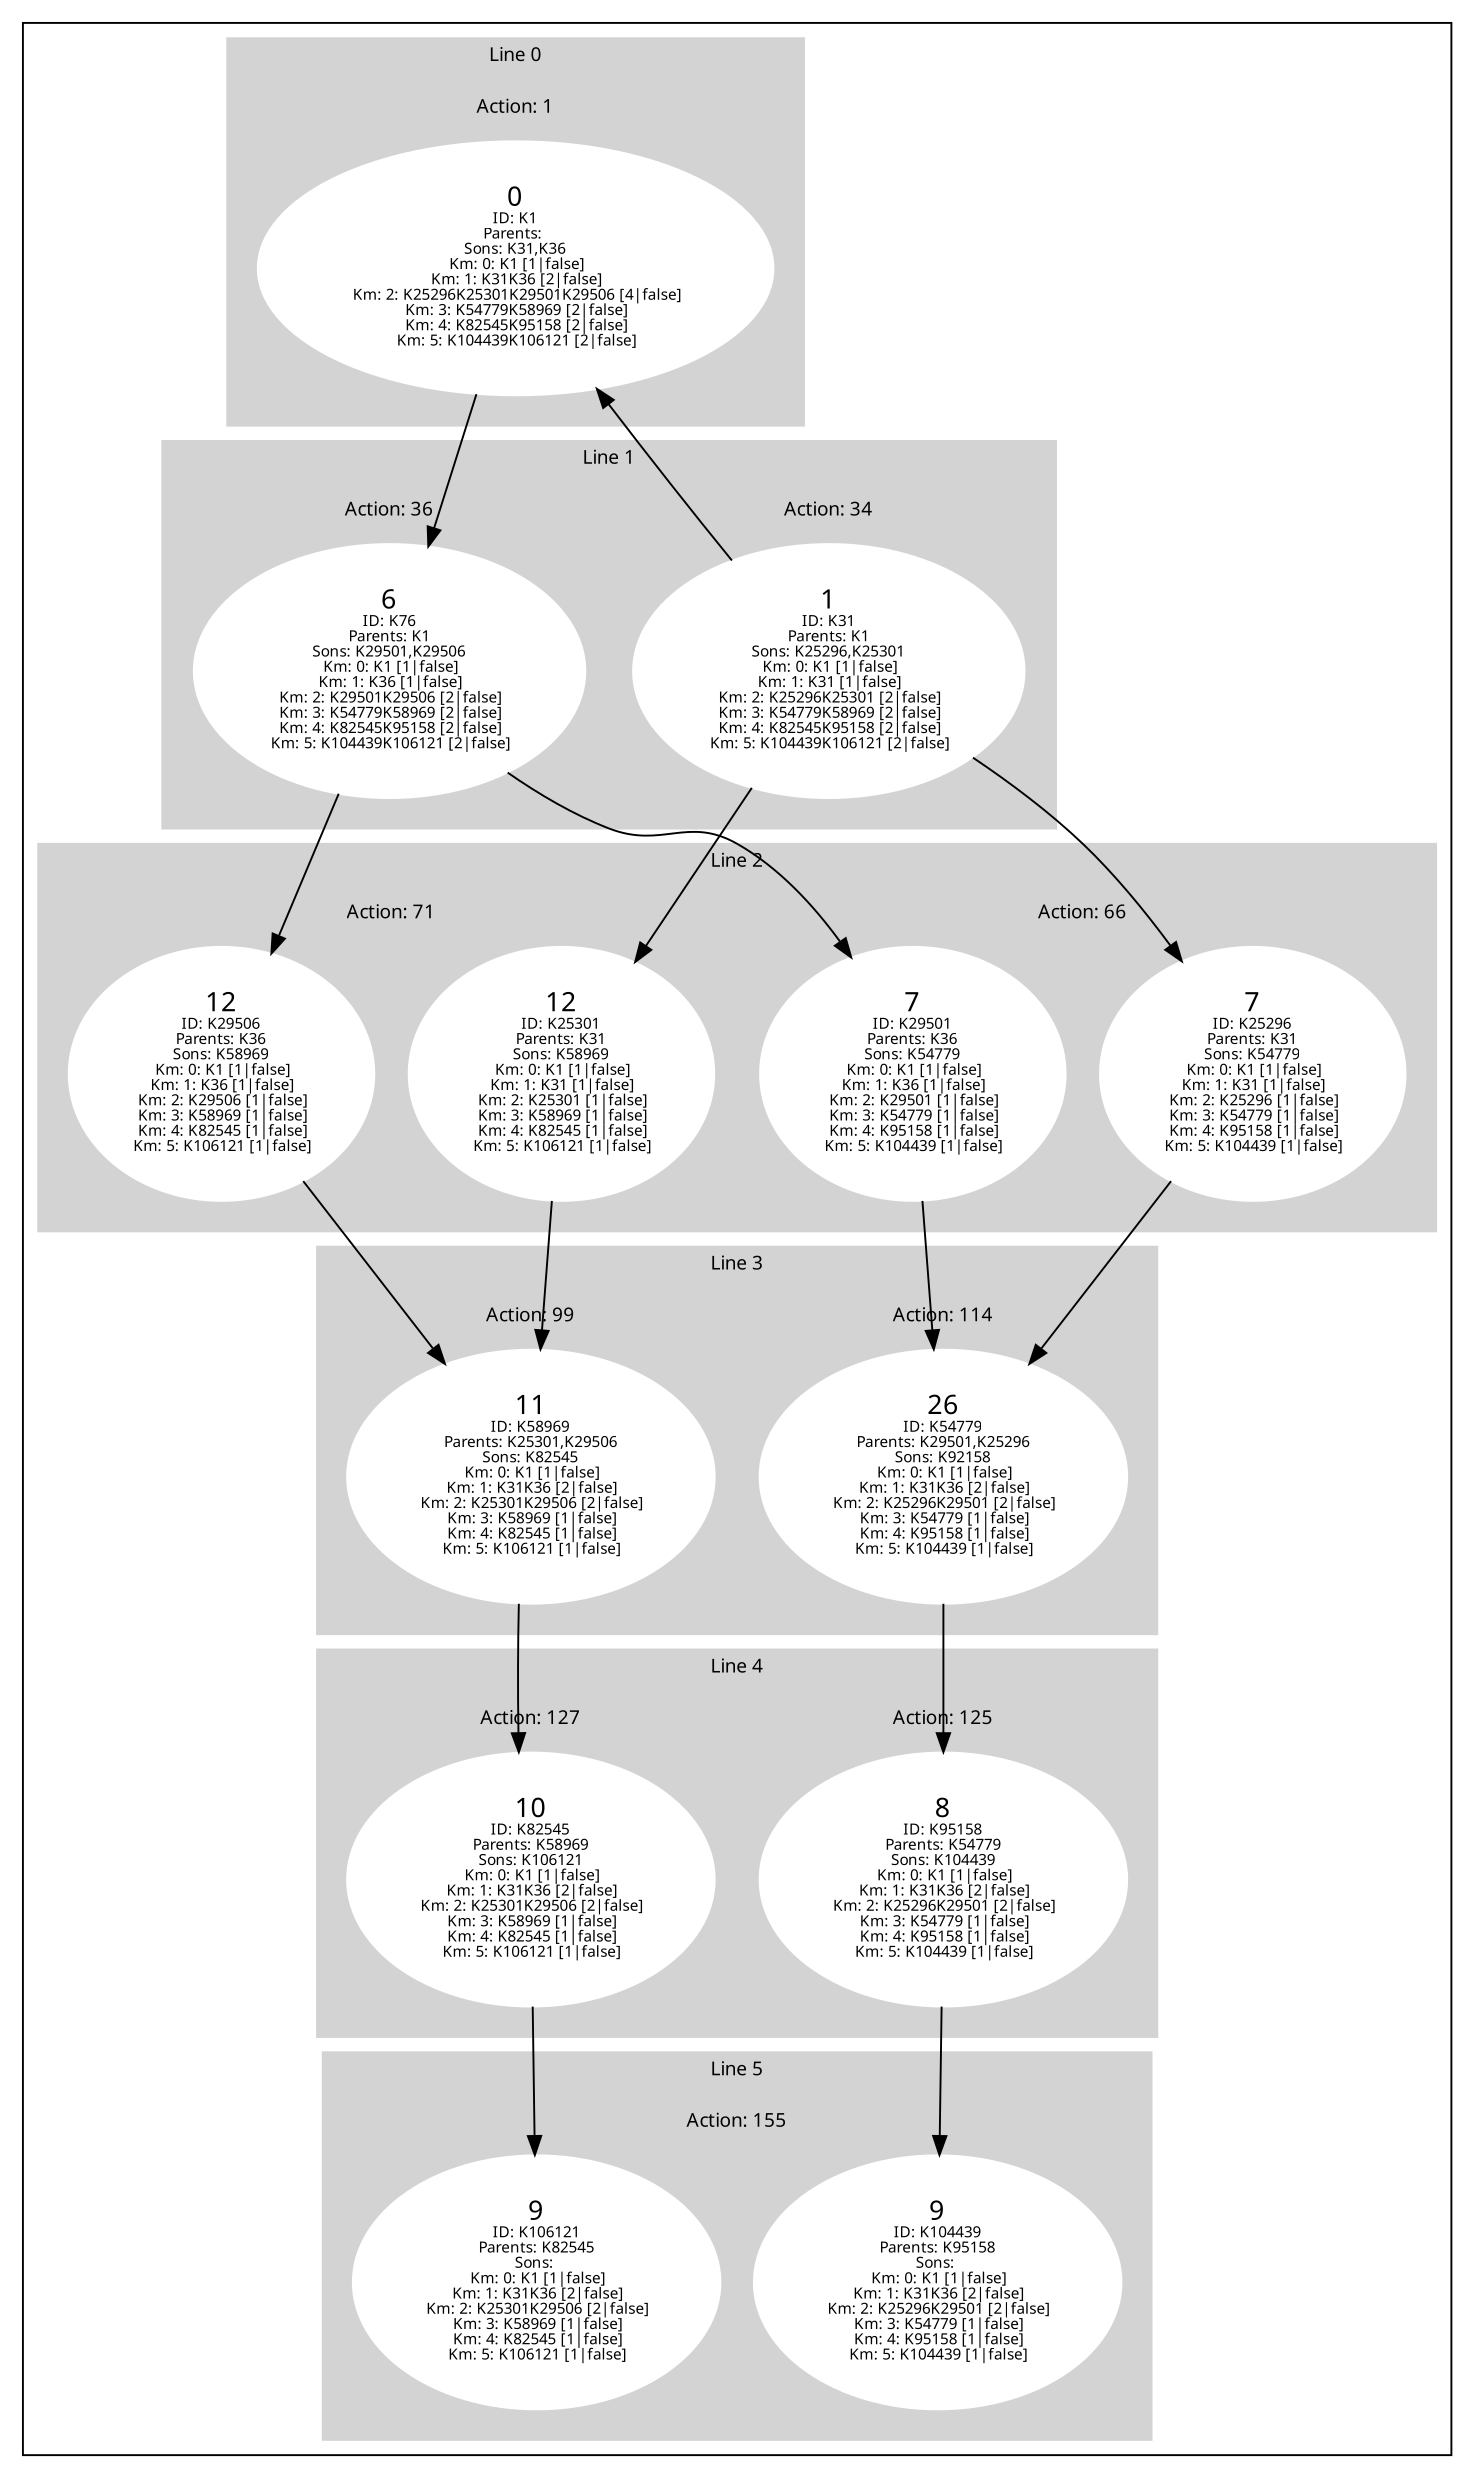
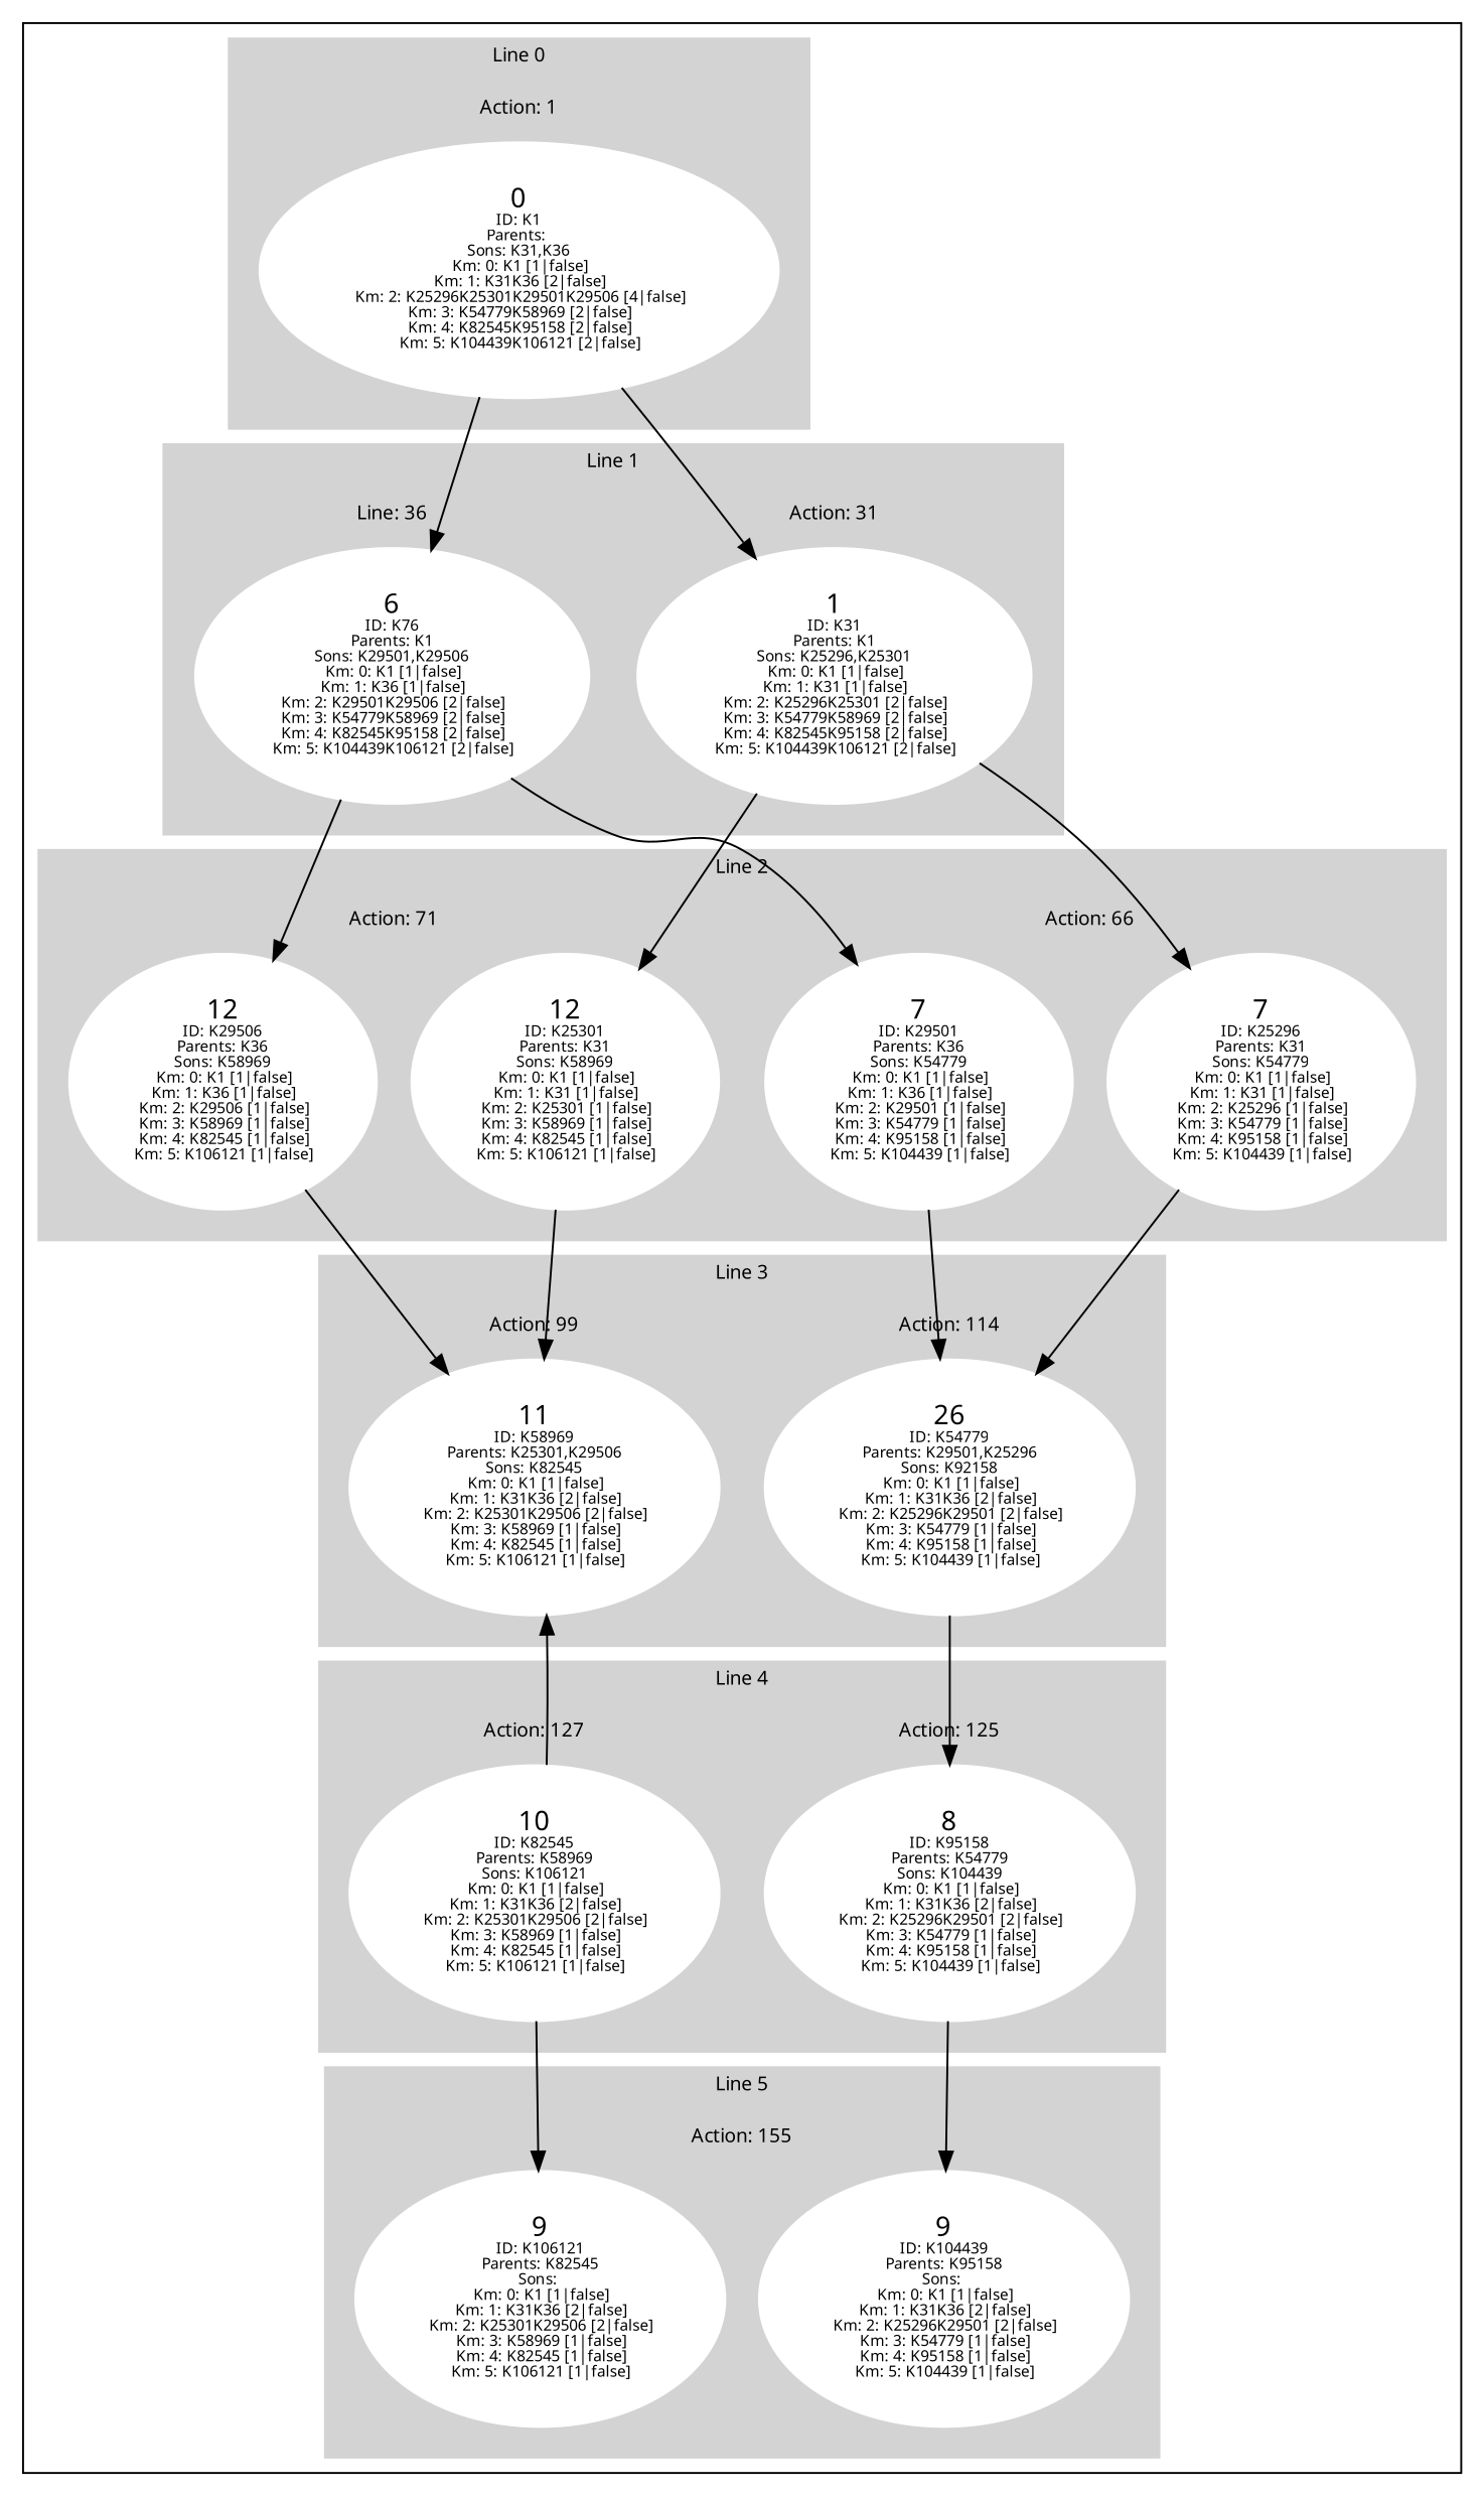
  digraph {
    fontname="Noto Sans"
    node [color=white fontname="Noto Sans" style=filled]
    edge [fontname="Noto Sans"]
    n1 [label=<0<BR /><FONT POINT-SIZE="8">ID: K1</FONT><BR /><FONT POINT-SIZE="8">Parents: </FONT><BR /><FONT POINT-SIZE="8">Sons: K31,K36</FONT><BR /><FONT POINT-SIZE="8"> Km: 0: K1 [1|false]</FONT><BR /><FONT POINT-SIZE="8"> Km: 1: K31K36 [2|false]</FONT><BR /><FONT POINT-SIZE="8"> Km: 2: K25296K25301K29501K29506 [4|false]</FONT><BR /><FONT POINT-SIZE="8"> Km: 3: K54779K58969 [2|false]</FONT><BR /><FONT POINT-SIZE="8"> Km: 4: K82545K95158 [2|false]</FONT><BR /><FONT POINT-SIZE="8"> Km: 5: K104439K106121 [2|false]</FONT>>]
    n2 [label=<8<BR /><FONT POINT-SIZE="8">ID: K95158</FONT><BR /><FONT POINT-SIZE="8">Parents: K54779</FONT><BR /><FONT POINT-SIZE="8">Sons: K104439</FONT><BR /><FONT POINT-SIZE="8"> Km: 0: K1 [1|false]</FONT><BR /><FONT POINT-SIZE="8"> Km: 1: K31K36 [2|false]</FONT><BR /><FONT POINT-SIZE="8"> Km: 2: K25296K29501 [2|false]</FONT><BR /><FONT POINT-SIZE="8"> Km: 3: K54779 [1|false]</FONT><BR /><FONT POINT-SIZE="8"> Km: 4: K95158 [1|false]</FONT><BR /><FONT POINT-SIZE="8"> Km: 5: K104439 [1|false]</FONT>>]
    n3 [label=<10<BR /><FONT POINT-SIZE="8">ID: K82545</FONT><BR /><FONT POINT-SIZE="8">Parents: K58969</FONT><BR /><FONT POINT-SIZE="8">Sons: K106121</FONT><BR /><FONT POINT-SIZE="8"> Km: 0: K1 [1|false]</FONT><BR /><FONT POINT-SIZE="8"> Km: 1: K31K36 [2|false]</FONT><BR /><FONT POINT-SIZE="8"> Km: 2: K25301K29506 [2|false]</FONT><BR /><FONT POINT-SIZE="8"> Km: 3: K58969 [1|false]</FONT><BR /><FONT POINT-SIZE="8"> Km: 4: K82545 [1|false]</FONT><BR /><FONT POINT-SIZE="8"> Km: 5: K106121 [1|false]</FONT>>]
    n4 [label=<7<BR /><FONT POINT-SIZE="8">ID: K29501</FONT><BR /><FONT POINT-SIZE="8">Parents: K36</FONT><BR /><FONT POINT-SIZE="8">Sons: K54779</FONT><BR /><FONT POINT-SIZE="8"> Km: 0: K1 [1|false]</FONT><BR /><FONT POINT-SIZE="8"> Km: 1: K36 [1|false]</FONT><BR /><FONT POINT-SIZE="8"> Km: 2: K29501 [1|false]</FONT><BR /><FONT POINT-SIZE="8"> Km: 3: K54779 [1|false]</FONT><BR /><FONT POINT-SIZE="8"> Km: 4: K95158 [1|false]</FONT><BR /><FONT POINT-SIZE="8"> Km: 5: K104439 [1|false]</FONT>>]
    n5 [label=<7<BR /><FONT POINT-SIZE="8">ID: K25296</FONT><BR /><FONT POINT-SIZE="8">Parents: K31</FONT><BR /><FONT POINT-SIZE="8">Sons: K54779</FONT><BR /><FONT POINT-SIZE="8"> Km: 0: K1 [1|false]</FONT><BR /><FONT POINT-SIZE="8"> Km: 1: K31 [1|false]</FONT><BR /><FONT POINT-SIZE="8"> Km: 2: K25296 [1|false]</FONT><BR /><FONT POINT-SIZE="8"> Km: 3: K54779 [1|false]</FONT><BR /><FONT POINT-SIZE="8"> Km: 4: K95158 [1|false]</FONT><BR /><FONT POINT-SIZE="8"> Km: 5: K104439 [1|false]</FONT>>]
    n6 [label=<12<BR /><FONT POINT-SIZE="8">ID: K25301</FONT><BR /><FONT POINT-SIZE="8">Parents: K31</FONT><BR /><FONT POINT-SIZE="8">Sons: K58969</FONT><BR /><FONT POINT-SIZE="8"> Km: 0: K1 [1|false]</FONT><BR /><FONT POINT-SIZE="8"> Km: 1: K31 [1|false]</FONT><BR /><FONT POINT-SIZE="8"> Km: 2: K25301 [1|false]</FONT><BR /><FONT POINT-SIZE="8"> Km: 3: K58969 [1|false]</FONT><BR /><FONT POINT-SIZE="8"> Km: 4: K82545 [1|false]</FONT><BR /><FONT POINT-SIZE="8"> Km: 5: K106121 [1|false]</FONT>>]
    n7 [label=<12<BR /><FONT POINT-SIZE="8">ID: K29506</FONT><BR /><FONT POINT-SIZE="8">Parents: K36</FONT><BR /><FONT POINT-SIZE="8">Sons: K58969</FONT><BR /><FONT POINT-SIZE="8"> Km: 0: K1 [1|false]</FONT><BR /><FONT POINT-SIZE="8"> Km: 1: K36 [1|false]</FONT><BR /><FONT POINT-SIZE="8"> Km: 2: K29506 [1|false]</FONT><BR /><FONT POINT-SIZE="8"> Km: 3: K58969 [1|false]</FONT><BR /><FONT POINT-SIZE="8"> Km: 4: K82545 [1|false]</FONT><BR /><FONT POINT-SIZE="8"> Km: 5: K106121 [1|false]</FONT>>]
    n8 [label=<11<BR /><FONT POINT-SIZE="8">ID: K58969</FONT><BR /><FONT POINT-SIZE="8">Parents: K25301,K29506</FONT><BR /><FONT POINT-SIZE="8">Sons: K82545</FONT><BR /><FONT POINT-SIZE="8"> Km: 0: K1 [1|false]</FONT><BR /><FONT POINT-SIZE="8"> Km: 1: K31K36 [2|false]</FONT><BR /><FONT POINT-SIZE="8"> Km: 2: K25301K29506 [2|false]</FONT><BR /><FONT POINT-SIZE="8"> Km: 3: K58969 [1|false]</FONT><BR /><FONT POINT-SIZE="8"> Km: 4: K82545 [1|false]</FONT><BR /><FONT POINT-SIZE="8"> Km: 5: K106121 [1|false]</FONT>>]
    n9 [label=<26<BR /><FONT POINT-SIZE="8">ID: K54779</FONT><BR /><FONT POINT-SIZE="8">Parents: K29501,K25296</FONT><BR /><FONT POINT-SIZE="8">Sons: K92158</FONT><BR /><FONT POINT-SIZE="8"> Km: 0: K1 [1|false]</FONT><BR /><FONT POINT-SIZE="8"> Km: 1: K31K36 [2|false]</FONT><BR /><FONT POINT-SIZE="8"> Km: 2: K25296K29501 [2|false]</FONT><BR /><FONT POINT-SIZE="8"> Km: 3: K54779 [1|false]</FONT><BR /><FONT POINT-SIZE="8"> Km: 4: K95158 [1|false]</FONT><BR /><FONT POINT-SIZE="8"> Km: 5: K104439 [1|false]</FONT>>]
    n10 [label=<9<BR /><FONT POINT-SIZE="8">ID: K104439</FONT><BR /><FONT POINT-SIZE="8">Parents: K95158</FONT><BR /><FONT POINT-SIZE="8">Sons: </FONT><BR /><FONT POINT-SIZE="8"> Km: 0: K1 [1|false]</FONT><BR /><FONT POINT-SIZE="8"> Km: 1: K31K36 [2|false]</FONT><BR /><FONT POINT-SIZE="8"> Km: 2: K25296K29501 [2|false]</FONT><BR /><FONT POINT-SIZE="8"> Km: 3: K54779 [1|false]</FONT><BR /><FONT POINT-SIZE="8"> Km: 4: K95158 [1|false]</FONT><BR /><FONT POINT-SIZE="8"> Km: 5: K104439 [1|false]</FONT>>]
    n11 [label=<9<BR /><FONT POINT-SIZE="8">ID: K106121</FONT><BR /><FONT POINT-SIZE="8">Parents: K82545</FONT><BR /><FONT POINT-SIZE="8">Sons: </FONT><BR /><FONT POINT-SIZE="8"> Km: 0: K1 [1|false]</FONT><BR /><FONT POINT-SIZE="8"> Km: 1: K31K36 [2|false]</FONT><BR /><FONT POINT-SIZE="8"> Km: 2: K25301K29506 [2|false]</FONT><BR /><FONT POINT-SIZE="8"> Km: 3: K58969 [1|false]</FONT><BR /><FONT POINT-SIZE="8"> Km: 4: K82545 [1|false]</FONT><BR /><FONT POINT-SIZE="8"> Km: 5: K106121 [1|false]</FONT>>]
    n12 [label=<1<BR /><FONT POINT-SIZE="8">ID: K31</FONT><BR /><FONT POINT-SIZE="8">Parents: K1</FONT><BR /><FONT POINT-SIZE="8">Sons: K25296,K25301</FONT><BR /><FONT POINT-SIZE="8"> Km: 0: K1 [1|false]</FONT><BR /><FONT POINT-SIZE="8"> Km: 1: K31 [1|false]</FONT><BR /><FONT POINT-SIZE="8"> Km: 2: K25296K25301 [2|false]</FONT><BR /><FONT POINT-SIZE="8"> Km: 3: K54779K58969 [2|false]</FONT><BR /><FONT POINT-SIZE="8"> Km: 4: K82545K95158 [2|false]</FONT><BR /><FONT POINT-SIZE="8"> Km: 5: K104439K106121 [2|false]</FONT>>]
    n13 [label=<6<BR /><FONT POINT-SIZE="8">ID: K76</FONT><BR /><FONT POINT-SIZE="8">Parents: K1</FONT><BR /><FONT POINT-SIZE="8">Sons: K29501,K29506</FONT><BR /><FONT POINT-SIZE="8"> Km: 0: K1 [1|false]</FONT><BR /><FONT POINT-SIZE="8"> Km: 1: K36 [1|false]</FONT><BR /><FONT POINT-SIZE="8"> Km: 2: K29501K29506 [2|false]</FONT><BR /><FONT POINT-SIZE="8"> Km: 3: K54779K58969 [2|false]</FONT><BR /><FONT POINT-SIZE="8"> Km: 4: K82545K95158 [2|false]</FONT><BR /><FONT POINT-SIZE="8"> Km: 5: K104439K106121 [2|false]</FONT>>]
    subgraph cluster_1 {
      subgraph cluster_2 {
        color=lightgrey
        fontsize=10
        label="Line 0"
        style=filled
        subgraph cluster_3 {
          color=lightgrey
          fontsize=10
          label="Action: 1"
          style=filled
          n1
        }
      }
      subgraph cluster_4 {
        color=lightgrey
        fontsize=10
        label="Line 4"
        style=filled
        subgraph cluster_5 {
          color=lightgrey
          fontsize=10
          label="Action: 125"
          style=filled
          n2
        }
        subgraph cluster_6 {
          color=lightgrey
          fontsize=10
          label="Action: 127"
          style=filled
          n3
        }
      }
      subgraph cluster_7 {
        color=lightgrey
        fontsize=10
        label="Line 2"
        style=filled
        subgraph cluster_8 {
          color=lightgrey
          fontsize=10
          label="Action: 66"
          style=filled
          n4
          n5
        }
        subgraph cluster_9 {
          color=lightgrey
          fontsize=10
          label="Action: 71"
          style=filled
          n6
          n7
        }
      }
      subgraph cluster_10 {
        color=lightgrey
        fontsize=10
        label="Line 3"
        style=filled
        subgraph cluster_11 {
          color=lightgrey
          fontsize=10
          label="Action: 99"
          style=filled
          n8
        }
        subgraph cluster_12 {
          color=lightgrey
          fontsize=10
          label="Action: 114"
          style=filled
          n9
        }
      }
      subgraph cluster_13 {
        color=lightgrey
        fontsize=10
        label="Line 5"
        style=filled
        subgraph cluster_14 {
          color=lightgrey
          fontsize=10
          label="Action: 155"
          style=filled
          n10
          n11
        }
      }
      subgraph cluster_15 {
        color=lightgrey
        fontsize=10
        label="Line 1"
        style=filled
        subgraph cluster_16 {
          color=lightgrey
          fontsize=10
-         label="Action: 34"
+         label="Action: 31"
          style=filled
          n12
        }
        subgraph cluster_17 {
          color=lightgrey
          fontsize=10
-         label="Action: 36"
+         label="Line: 36"
          style=filled
          n13
        }
      }
    }
-   n12 -> n1
+   n1 -> n12
    n1 -> n13
    n2 -> n10
    n3 -> n11
    n4 -> n9
    n5 -> n9
    n6 -> n8
    n7 -> n8
-   n8 -> n3
+   n3 -> n8
    n9 -> n2
    n12 -> n5
    n12 -> n6
    n13 -> n4
    n13 -> n7
  }
